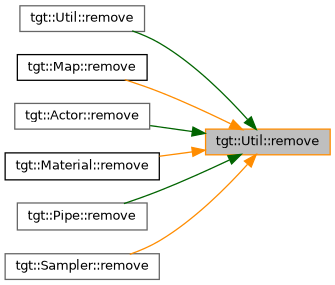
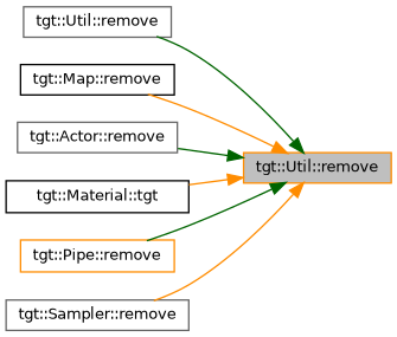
  digraph {
    rankdir=RL
    node [color=gray40 fillcolor=white fontname=Helvetica fontsize=10 shape=record style=filled]
    edge [color=darkgreen dir=back fontname=Helvetica fontsize=10 labelfontname=Helvetica labelfontsize=10 style=solid]
    n1 [color=darkorange fillcolor=grey75 fontcolor=black height=0.2 label="tgt::Util::remove" width=0.4]
    n2 [height=0.2 label="tgt::Util::remove" width=0.4]
    n3 [color=black height=0.2 label="tgt::Map::remove" width=0.4]
    n4 [height=0.2 label="tgt::Actor::remove" width=0.4]
-   n5 [color=black height=0.2 label="tgt::Material::remove" width=0.4]
-   n6 [height=0.2 label="tgt::Pipe::remove" width=0.4]
+   n5 [color=black height=0.2 label="tgt::Material::tgt" width=0.4]
+   n6 [color=darkorange height=0.2 label="tgt::Pipe::remove" width=0.4]
    n7 [height=0.2 label="tgt::Sampler::remove" width=0.4]
    n1 -> n2
    n1 -> n3 [color=darkorange]
    n1 -> n4
    n1 -> n5 [color=darkorange]
    n1 -> n6
    n1 -> n7 [color=darkorange]
  }
